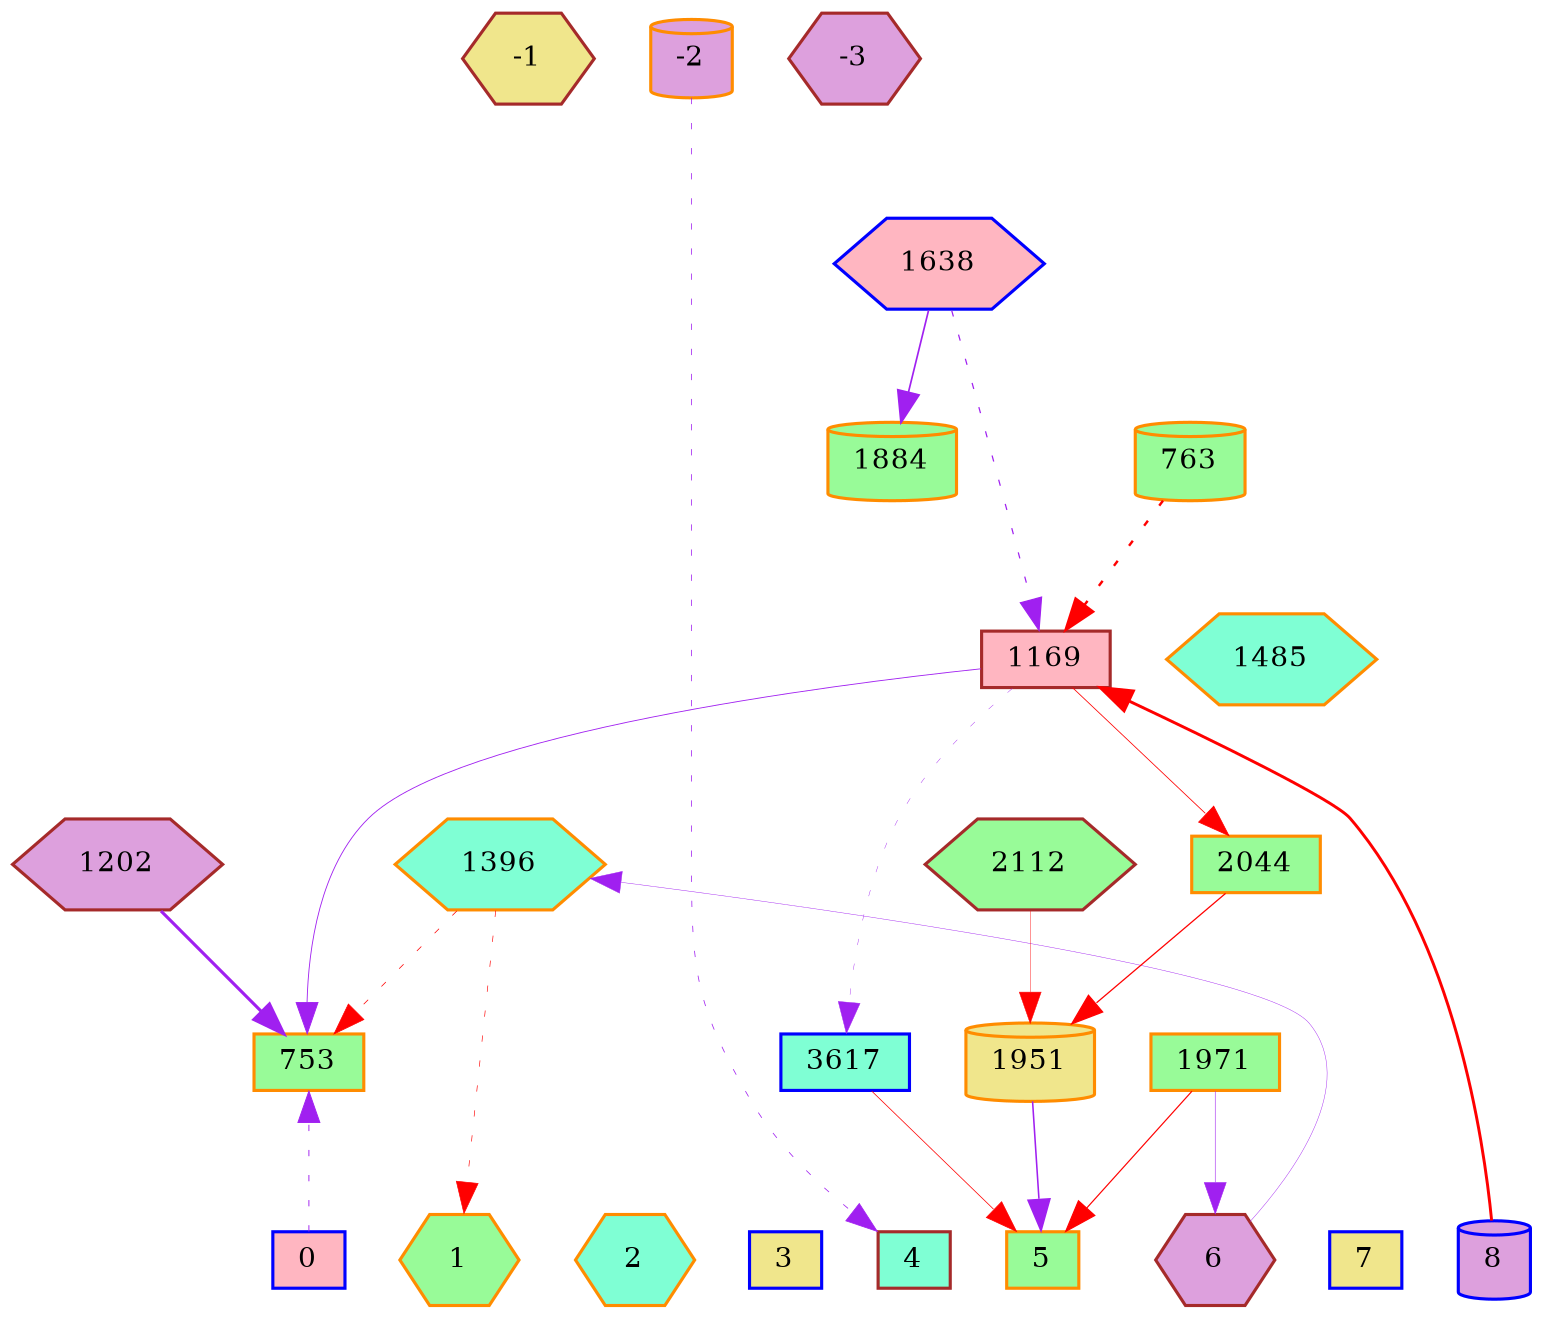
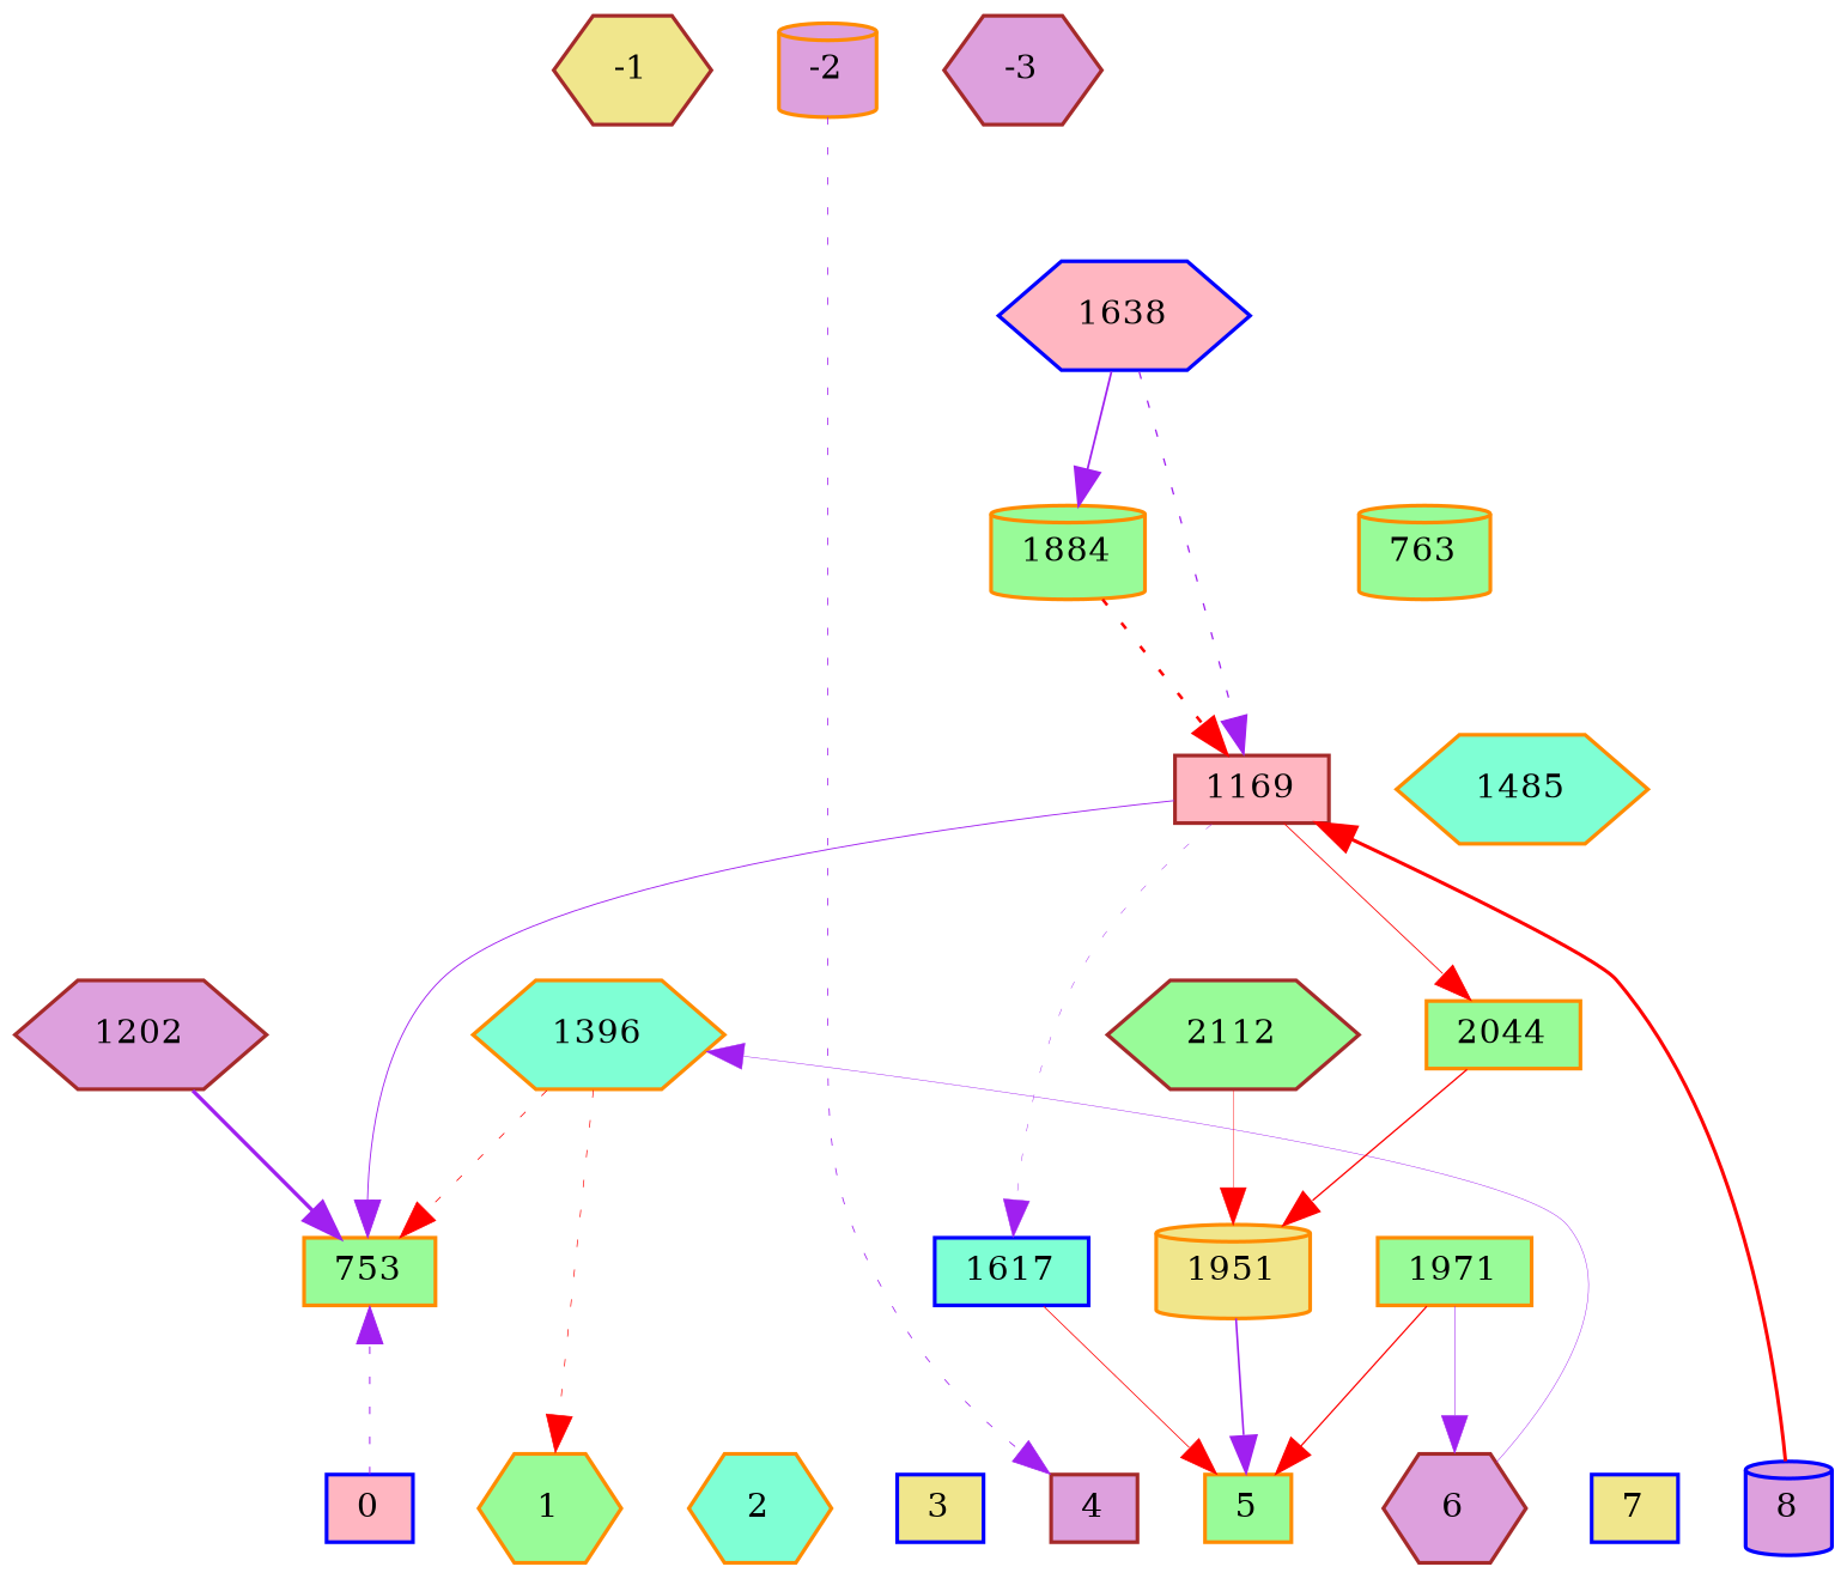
  digraph {
    node [color=darkorange fillcolor=palegreen fontsize=9 shape=hexagon style=filled]
    edge [style=invis]
    -1 [color=brown fillcolor=khaki height=0.2 width=0.2]
    -2 [fillcolor=plum height=0.2 shape=cylinder width=0.2]
    -3 [color=brown fillcolor=plum height=0.2 width=0.2]
    0 [color=blue fillcolor=lightpink height=0.2 shape=box width=0.2]
    1 [height=0.2 width=0.2]
    2 [fillcolor=aquamarine height=0.2 width=0.2]
    3 [color=blue fillcolor=khaki height=0.2 shape=box width=0.2]
-   4 [color=brown fillcolor=aquamarine height=0.2 shape=box width=0.2]
+   4 [color=brown fillcolor=plum height=0.2 shape=box width=0.2]
    5 [height=0.2 shape=box width=0.2]
    6 [color=brown fillcolor=plum height=0.2 width=0.2]
    7 [color=blue fillcolor=khaki height=0.2 shape=box width=0.2]
    8 [color=blue fillcolor=plum height=0.2 shape=cylinder width=0.2]
    753 [height=0.2 shape=box width=0.2]
    1396 [fillcolor=aquamarine height=0.2 width=0.2]
    1169 [color=brown fillcolor=lightpink height=0.2 shape=box width=0.2]
-   1617 [color=blue fillcolor=aquamarine height=0.2 shape=box width=0.2 label=3617]
+   1617 [color=blue fillcolor=aquamarine height=0.2 shape=box width=0.2]
    2044 [height=0.2 shape=box width=0.2]
    1951 [fillcolor=khaki height=0.2 shape=cylinder width=0.2]
    1202 [color=brown fillcolor=plum height=0.2 width=0.2]
    1971 [height=0.2 shape=box width=0.2]
    2112 [color=brown height=0.2 width=0.2]
    1485 [fillcolor=aquamarine height=0.2 width=0.2]
    1884 [height=0.2 shape=cylinder width=0.2]
    1638 [color=blue fillcolor=lightpink height=0.2 width=0.2]
    763 [height=0.2 shape=cylinder width=0.2]
    subgraph sub_1 {
      rank=source
      -1
      -2
      -3
    }
    subgraph sub_2 {
      rank=sink
      0
      1
      2
      3
      4
      5
      6
      7
      8
    }
    -1 -> -2
    -2 -> -3
    -2 -> 4 [color=purple penwidth=0.24721893373172169 style=dotted]
    0 -> 1
    0 -> 753 [color=purple penwidth=0.30313862564248484 style=dotted]
    1 -> 2
    2 -> 3
    3 -> 4
    4 -> 5
    5 -> 6
    6 -> 7
    6 -> 1396 [color=purple penwidth=0.1394683416556657 style=solid]
    7 -> 8
    8 -> 1169 [color=red penwidth=0.9363340024631277 style=solid]
    1396 -> 1 [color=red penwidth=0.20466808961032623 style=dotted]
    1396 -> 753 [color=red penwidth=0.23557136287289435 style=dotted]
    1169 -> 753 [color=purple penwidth=0.28065816143461797 style=bold]
    1169 -> 1617 [color=purple penwidth=0.13165742120804952 style=dotted]
    1169 -> 2044 [color=red penwidth=0.2580431097022514 style=solid]
    1617 -> 5 [color=red penwidth=0.24057370865073516 style=solid]
    2044 -> 1951 [color=red penwidth=0.4045075901929087 style=solid]
    1951 -> 5 [color=purple penwidth=0.5021123988255838 style=bold]
    1202 -> 753 [color=purple penwidth=1.0035396427887362 style=bold]
    1971 -> 5 [color=red penwidth=0.37869899316176014 style=solid]
    1971 -> 6 [color=purple penwidth=0.17879166353126763 style=solid]
    2112 -> 1951 [color=red penwidth=0.13330774947639148 style=bold]
-   763 -> 1169 [color=red penwidth=0.7748544112947374 style=dotted]
+   1884 -> 1169 [color=red penwidth=0.7748544112947374 style=dotted]
    1638 -> 1169 [color=purple penwidth=0.39536593946000775 style=dotted]
    1638 -> 1884 [color=purple penwidth=0.5417657097708726 style=solid]
  }
